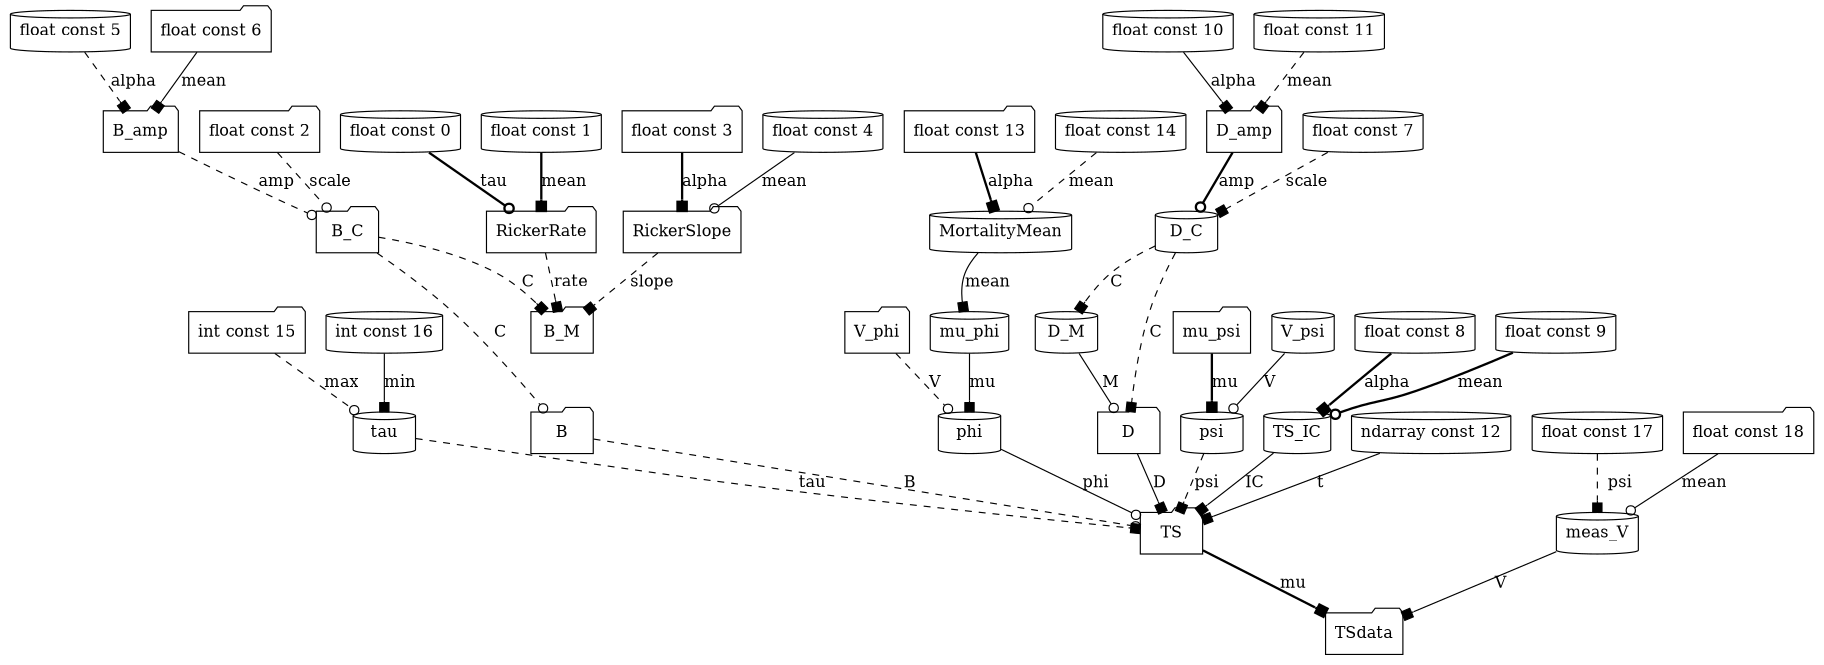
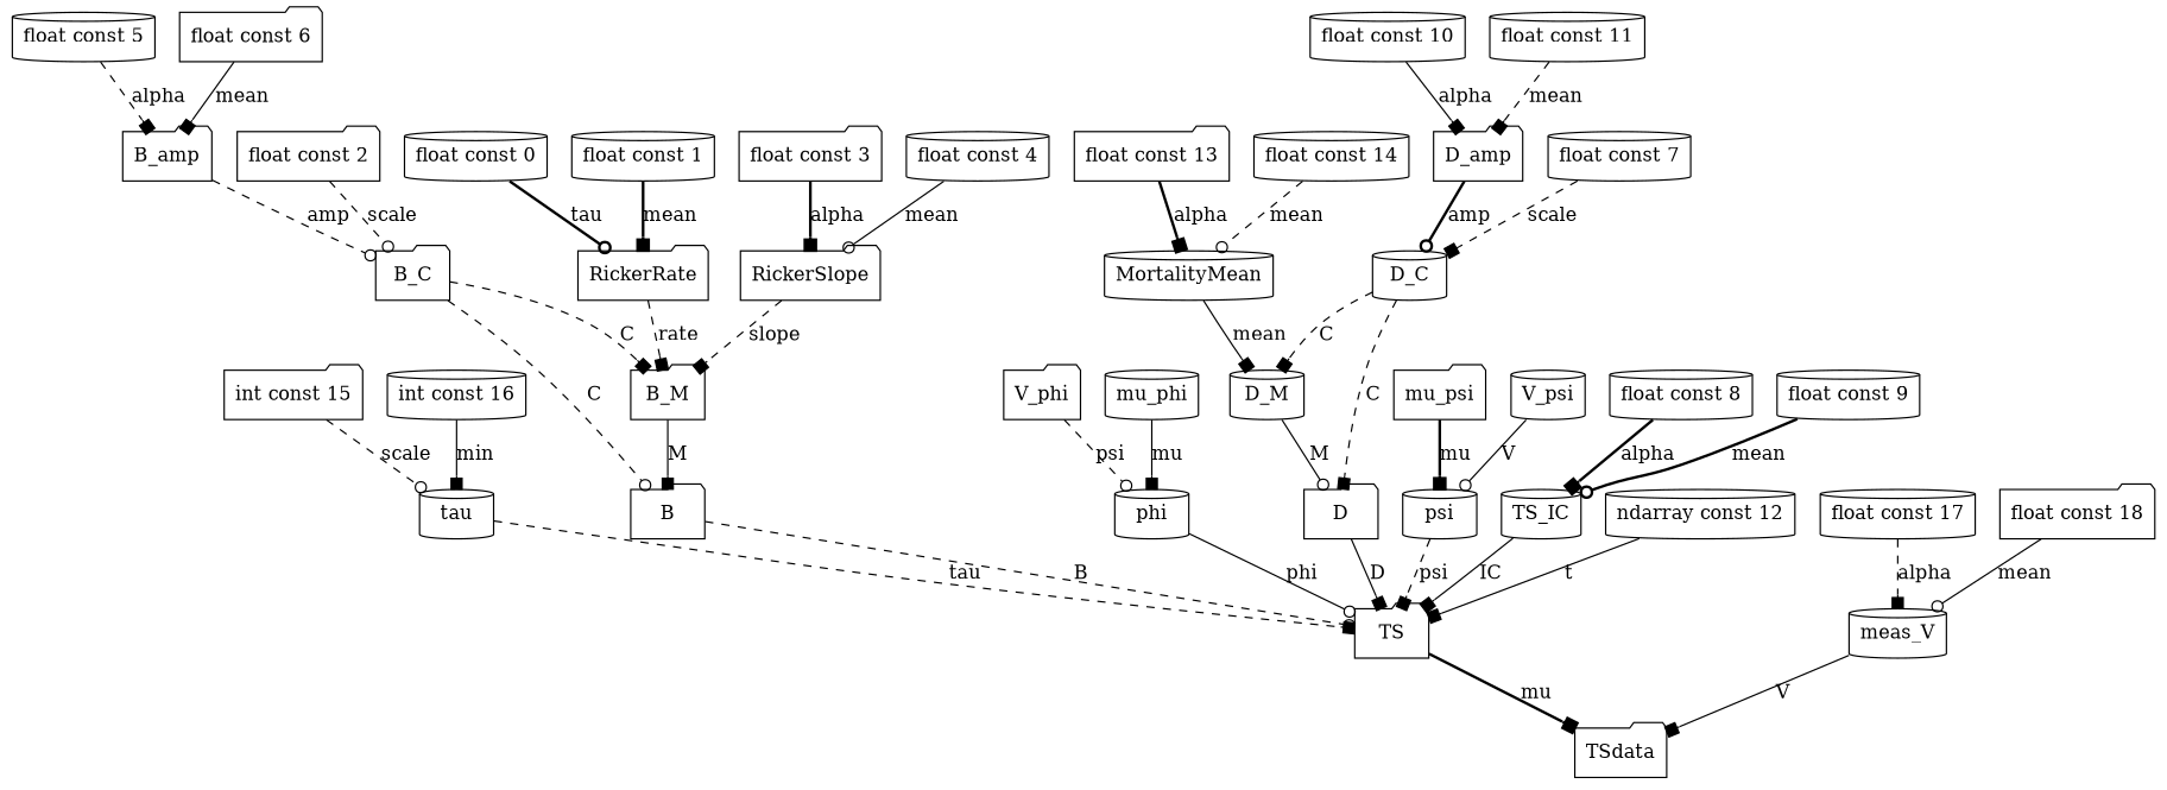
  digraph {
    node [shape=cylinder]
    edge [arrowhead=box style=dashed]
    TSdata [shape=folder]
    TS [shape=folder]
    tau
    meas_V
    B_C [shape=folder]
    B_M [shape=folder]
    B [shape=folder]
    B_amp [shape=folder]
    V_phi [shape=folder]
    phi
    D [shape=folder]
    D_C
    D_M
    D_amp [shape=folder]
    mu_psi [shape=folder]
    psi
    TS_IC
    RickerRate [shape=folder]
    mu_phi
    MortalityMean
    RickerSlope [shape=folder]
    V_psi
    "float const 0"
    "float const 1"
    "float const 2" [shape=folder]
    "float const 3" [shape=folder]
    "float const 4"
    "float const 5"
    "float const 6" [shape=folder]
    "float const 7"
    "float const 8"
    "float const 9"
    "float const 10"
    "float const 11"
    "ndarray const 12"
    "float const 13" [shape=folder]
    "float const 14"
    "int const 15" [shape=folder]
    "int const 16"
    "float const 17"
    "float const 18" [shape=folder]
    TS -> TSdata [label=mu style=bold]
    tau -> TS [label=tau]
    meas_V -> TSdata [label=V style=solid]
    B_C -> B_M [label=C]
    B_C -> B [arrowhead=odot label=C]
+   B_M -> B [label=M style=solid]
    B -> TS [arrowhead=odot label=B]
    B_amp -> B_C [arrowhead=odot label=amp]
-   V_phi -> phi [arrowhead=odot label=V]
+   V_phi -> phi [arrowhead=odot label=psi]
    phi -> TS [arrowhead=odot label=phi style=solid]
    D -> TS [label=D style=solid]
    D_C -> D [label=C]
    D_C -> D_M [label=C]
    D_M -> D [arrowhead=odot label=M style=solid]
    D_amp -> D_C [arrowhead=odot label=amp style=bold]
    mu_psi -> psi [label=mu style=bold]
    psi -> TS [label=psi]
    TS_IC -> TS [label=IC style=solid]
    RickerRate -> B_M [label=rate]
    mu_phi -> phi [label=mu style=solid]
-   MortalityMean -> mu_phi [label=mean style=solid]
+   MortalityMean -> D_M [label=mean style=solid]
    RickerSlope -> B_M [label=slope]
    V_psi -> psi [arrowhead=odot label=V style=solid]
    "float const 0" -> RickerRate [arrowhead=odot label=tau style=bold]
    "float const 1" -> RickerRate [label=mean style=bold]
    "float const 2" -> B_C [arrowhead=odot label=scale]
    "float const 3" -> RickerSlope [label=alpha style=bold]
    "float const 4" -> RickerSlope [arrowhead=odot label=mean style=solid]
    "float const 5" -> B_amp [label=alpha]
    "float const 6" -> B_amp [label=mean style=solid]
    "float const 7" -> D_C [label=scale]
    "float const 8" -> TS_IC [label=alpha style=bold]
    "float const 9" -> TS_IC [arrowhead=odot label=mean style=bold]
    "float const 10" -> D_amp [label=alpha style=solid]
    "float const 11" -> D_amp [label=mean]
    "ndarray const 12" -> TS [label=t style=solid]
    "float const 13" -> MortalityMean [label=alpha style=bold]
    "float const 14" -> MortalityMean [arrowhead=odot label=mean]
-   "int const 15" -> tau [arrowhead=odot label=max]
+   "int const 15" -> tau [arrowhead=odot label=scale]
    "int const 16" -> tau [label=min style=solid]
-   "float const 17" -> meas_V [label=psi]
+   "float const 17" -> meas_V [label=alpha]
    "float const 18" -> meas_V [arrowhead=odot label=mean style=solid]
  }
